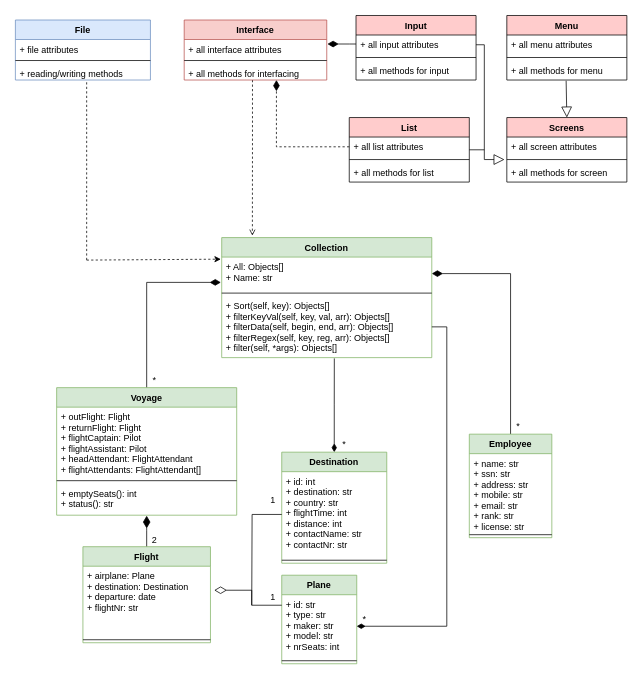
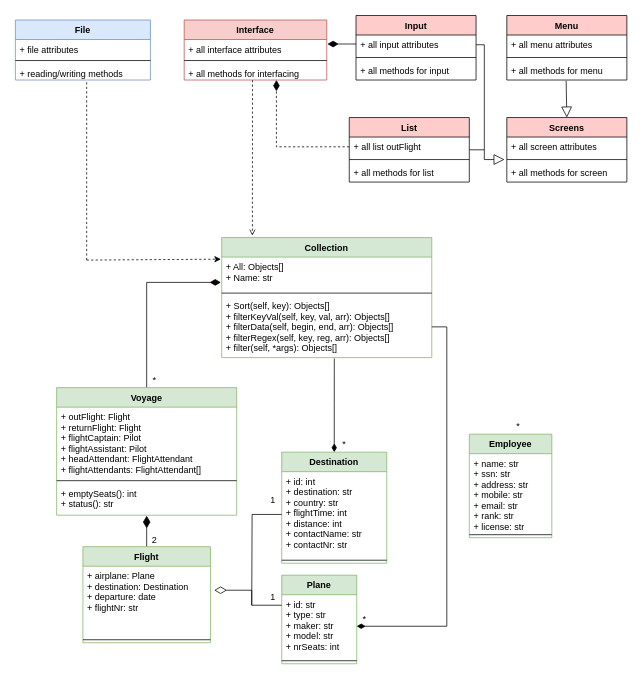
  <mxCell id="0" />
  <mxCell id="1" parent="0" />
- <mxCell id="2" style="edgeStyle=orthogonalEdgeStyle;rounded=0;orthogonalLoop=1;jettySize=auto;html=1;entryX=1;entryY=0.5;entryDx=0;entryDy=0;startArrow=none;startFill=0;startSize=9;endArrow=diamondThin;endFill=1;endSize=12;strokeWidth=1;" edge="1" parent="1" source="3" target="62"><mxGeometry relative="1" as="geometry"><mxPoint x="680" y="507" as="targetPoint" /></mxGeometry></mxCell>
  <mxCell id="3" value="Employee" style="swimlane;fontStyle=1;align=center;verticalAlign=top;childLayout=stackLayout;horizontal=1;startSize=26;horizontalStack=0;resizeParent=1;resizeParentMax=0;resizeLast=0;collapsible=1;marginBottom=0;fillColor=#d5e8d4;strokeColor=#82b366;swimlaneFillColor=none;shadow=0;comic=0;glass=0;rounded=0;" parent="1" vertex="1"><mxGeometry x="625" y="578" width="110" height="138" as="geometry" /></mxCell>
  <mxCell id="4" value="+ name: str&#10;+ ssn: str&#10;+ address: str&#10;+ mobile: str&#10;+ email: str&#10;+ rank: str&#10;+ license: str" style="text;strokeColor=none;fillColor=none;align=left;verticalAlign=top;spacingLeft=4;spacingRight=4;overflow=hidden;rotatable=0;points=[[0,0.5],[1,0.5]];portConstraint=eastwest;" parent="3" vertex="1"><mxGeometry y="26" width="110" height="104" as="geometry" /></mxCell>
  <mxCell id="5" value="" style="line;strokeWidth=1;fillColor=none;align=left;verticalAlign=middle;spacingTop=-1;spacingLeft=3;spacingRight=3;rotatable=0;labelPosition=right;points=[];portConstraint=eastwest;" parent="3" vertex="1"><mxGeometry y="130" width="110" height="8" as="geometry" /></mxCell>
  <mxCell id="6" style="edgeStyle=orthogonalEdgeStyle;rounded=0;orthogonalLoop=1;jettySize=auto;html=1;entryX=0.5;entryY=1.016;entryDx=0;entryDy=0;endArrow=diamondThin;endFill=1;endSize=14;entryPerimeter=0;" parent="1" source="7" target="25" edge="1"><mxGeometry relative="1" as="geometry"><mxPoint x="195" y="644.167" as="targetPoint" /><Array as="points"><mxPoint x="195" y="706" /><mxPoint x="195" y="706" /></Array></mxGeometry></mxCell>
  <mxCell id="7" value="Flight" style="swimlane;fontStyle=1;align=center;verticalAlign=top;childLayout=stackLayout;horizontal=1;startSize=26;horizontalStack=0;resizeParent=1;resizeParentMax=0;resizeLast=0;collapsible=1;marginBottom=0;fillColor=#d5e8d4;strokeColor=#82b366;swimlaneFillColor=none;shadow=0;comic=0;glass=0;rounded=0;" parent="1" vertex="1"><mxGeometry x="110" y="728" width="170" height="128" as="geometry" /></mxCell>
  <mxCell id="8" value="+ airplane: Plane&#10;+ destination: Destination&#10;+ departure: date&#10;+ flightNr: str" style="text;strokeColor=none;fillColor=none;align=left;verticalAlign=top;spacingLeft=4;spacingRight=4;overflow=hidden;rotatable=0;points=[[0,0.5],[1,0.5]];portConstraint=eastwest;" parent="7" vertex="1"><mxGeometry y="26" width="170" height="94" as="geometry" /></mxCell>
  <mxCell id="9" value="" style="line;strokeWidth=1;fillColor=none;align=left;verticalAlign=middle;spacingTop=-1;spacingLeft=3;spacingRight=3;rotatable=0;labelPosition=right;points=[];portConstraint=eastwest;" parent="7" vertex="1"><mxGeometry y="120" width="170" height="8" as="geometry" /></mxCell>
  <mxCell id="10" value="Plane" style="swimlane;fontStyle=1;align=center;verticalAlign=top;childLayout=stackLayout;horizontal=1;startSize=26;horizontalStack=0;resizeParent=1;resizeParentMax=0;resizeLast=0;collapsible=1;marginBottom=0;fillColor=#d5e8d4;strokeColor=#82b366;swimlaneFillColor=none;shadow=0;comic=0;glass=0;rounded=0;" parent="1" vertex="1"><mxGeometry x="375" y="766" width="100" height="118" as="geometry" /></mxCell>
  <mxCell id="11" value="+ id: str&#10;+ type: str&#10;+ maker: str&#10;+ model: str&#10;+ nrSeats: int" style="text;strokeColor=none;fillColor=none;align=left;verticalAlign=top;spacingLeft=4;spacingRight=4;overflow=hidden;rotatable=0;points=[[0,0.5],[1,0.5]];portConstraint=eastwest;" parent="10" vertex="1"><mxGeometry y="26" width="100" height="84" as="geometry" /></mxCell>
  <mxCell id="12" value="" style="line;strokeWidth=1;fillColor=none;align=left;verticalAlign=middle;spacingTop=-1;spacingLeft=3;spacingRight=3;rotatable=0;labelPosition=right;points=[];portConstraint=eastwest;" parent="10" vertex="1"><mxGeometry y="110" width="100" height="8" as="geometry" /></mxCell>
  <mxCell id="13" style="edgeStyle=orthogonalEdgeStyle;rounded=0;orthogonalLoop=1;jettySize=auto;html=1;entryX=0.536;entryY=1.012;entryDx=0;entryDy=0;entryPerimeter=0;startArrow=diamondThin;startFill=1;startSize=9;endArrow=none;endFill=0;endSize=12;strokeWidth=1;" edge="1" parent="1" source="14" target="64"><mxGeometry relative="1" as="geometry" /></mxCell>
  <mxCell id="14" value="Destination" style="swimlane;fontStyle=1;align=center;verticalAlign=top;childLayout=stackLayout;horizontal=1;startSize=26;horizontalStack=0;resizeParent=1;resizeParentMax=0;resizeLast=0;collapsible=1;marginBottom=0;fillColor=#d5e8d4;strokeColor=#82b366;swimlaneFillColor=none;shadow=0;comic=0;glass=0;rounded=0;" parent="1" vertex="1"><mxGeometry x="375" y="602" width="140" height="148" as="geometry" /></mxCell>
  <mxCell id="15" value="+ id: int&#10;+ destination: str&#10;+ country: str&#10;+ flightTime: int&#10;+ distance: int&#10;+ contactName: str&#10;+ contactNr: str" style="text;strokeColor=none;fillColor=none;align=left;verticalAlign=top;spacingLeft=4;spacingRight=4;overflow=hidden;rotatable=0;points=[[0,0.5],[1,0.5]];portConstraint=eastwest;" parent="14" vertex="1"><mxGeometry y="26" width="140" height="114" as="geometry" /></mxCell>
  <mxCell id="16" value="" style="line;strokeWidth=1;fillColor=none;align=left;verticalAlign=middle;spacingTop=-1;spacingLeft=3;spacingRight=3;rotatable=0;labelPosition=right;points=[];portConstraint=eastwest;" parent="14" vertex="1"><mxGeometry y="140" width="140" height="8" as="geometry" /></mxCell>
  <mxCell id="17" style="edgeStyle=orthogonalEdgeStyle;rounded=0;orthogonalLoop=1;jettySize=auto;html=1;endArrow=diamondThin;endFill=0;endSize=14;" parent="1" source="11" edge="1"><mxGeometry relative="1" as="geometry"><Array as="points"><mxPoint x="335" y="806" /><mxPoint x="335" y="786" /></Array><mxPoint x="285" y="786" as="targetPoint" /></mxGeometry></mxCell>
  <mxCell id="18" value="2" style="text;html=1;align=center;verticalAlign=middle;resizable=0;points=[];;autosize=1;" parent="1" vertex="1"><mxGeometry x="195" y="710" width="20" height="20" as="geometry" /></mxCell>
  <mxCell id="19" value="1" style="text;html=1;align=center;verticalAlign=middle;resizable=0;points=[];;autosize=1;" parent="1" vertex="1"><mxGeometry x="353" y="785" width="20" height="20" as="geometry" /></mxCell>
  <mxCell id="20" value="1" style="text;html=1;align=center;verticalAlign=middle;resizable=0;points=[];;autosize=1;" parent="1" vertex="1"><mxGeometry x="353" y="656" width="20" height="20" as="geometry" /></mxCell>
  <mxCell id="21" style="edgeStyle=orthogonalEdgeStyle;rounded=0;orthogonalLoop=1;jettySize=auto;html=1;entryX=-0.004;entryY=0.766;entryDx=0;entryDy=0;entryPerimeter=0;endArrow=diamondThin;endFill=1;endSize=12;strokeWidth=1;" edge="1" parent="1" source="22" target="62"><mxGeometry relative="1" as="geometry"><mxPoint x="195" y="417" as="targetPoint" /></mxGeometry></mxCell>
  <mxCell id="22" value="Voyage" style="swimlane;fontStyle=1;align=center;verticalAlign=top;childLayout=stackLayout;horizontal=1;startSize=26;horizontalStack=0;resizeParent=1;resizeParentMax=0;resizeLast=0;collapsible=1;marginBottom=0;strokeColor=#82b366;fillColor=#d5e8d4;swimlaneFillColor=none;shadow=0;comic=0;glass=0;rounded=0;" parent="1" vertex="1"><mxGeometry x="75" y="516" width="240" height="170" as="geometry" /></mxCell>
  <mxCell id="23" value="+ outFlight: Flight&#10;+ returnFlight: Flight&#10;+ flightCaptain: Pilot&#10;+ flightAssistant: Pilot&#10;+ headAttendant: FlightAttendant&#10;+ flightAttendants: FlightAttendant[]&#10;" style="text;strokeColor=none;fillColor=none;align=left;verticalAlign=top;spacingLeft=4;spacingRight=4;overflow=hidden;rotatable=0;points=[[0,0.5],[1,0.5]];portConstraint=eastwest;" parent="22" vertex="1"><mxGeometry y="26" width="240" height="94" as="geometry" /></mxCell>
  <mxCell id="24" value="" style="line;strokeWidth=1;fillColor=none;align=left;verticalAlign=middle;spacingTop=-1;spacingLeft=3;spacingRight=3;rotatable=0;labelPosition=right;points=[];portConstraint=eastwest;" parent="22" vertex="1"><mxGeometry y="120" width="240" height="8" as="geometry" /></mxCell>
  <mxCell id="25" value="+ emptySeats(): int&#10;+ status(): str" style="text;strokeColor=none;fillColor=none;align=left;verticalAlign=top;spacingLeft=4;spacingRight=4;overflow=hidden;rotatable=0;points=[[0,0.5],[1,0.5]];portConstraint=eastwest;" parent="22" vertex="1"><mxGeometry y="128" width="240" height="42" as="geometry" /></mxCell>
  <mxCell id="26" style="edgeStyle=orthogonalEdgeStyle;rounded=0;orthogonalLoop=1;jettySize=auto;html=1;entryX=0.146;entryY=-0.016;entryDx=0;entryDy=0;dashed=1;entryPerimeter=0;endArrow=open;" parent="1" source="27" target="61" edge="1"><mxGeometry relative="1" as="geometry"><Array as="points"><mxPoint x="336" y="196" /><mxPoint x="336" y="196" /></Array><mxPoint x="710" y="316" as="targetPoint" /></mxGeometry></mxCell>
  <mxCell id="27" value="Interface" style="swimlane;fontStyle=1;align=center;verticalAlign=top;childLayout=stackLayout;horizontal=1;startSize=26;horizontalStack=0;resizeParent=1;resizeParentMax=0;resizeLast=0;collapsible=1;marginBottom=0;fillColor=#f8cecc;strokeColor=#b85450;" parent="1" vertex="1"><mxGeometry x="245" y="26" width="190" height="80" as="geometry" /></mxCell>
  <mxCell id="28" value="+ all interface attributes" style="text;align=left;verticalAlign=top;spacingLeft=4;spacingRight=4;overflow=hidden;rotatable=0;points=[[0,0.5],[1,0.5]];portConstraint=eastwest;" parent="27" vertex="1"><mxGeometry y="26" width="190" height="24" as="geometry" /></mxCell>
  <mxCell id="29" value="" style="line;strokeWidth=1;align=left;verticalAlign=middle;spacingTop=-1;spacingLeft=3;spacingRight=3;rotatable=0;labelPosition=right;points=[];portConstraint=eastwest;" parent="27" vertex="1"><mxGeometry y="50" width="190" height="8" as="geometry" /></mxCell>
  <mxCell id="30" value="+ all methods for interfacing" style="text;align=left;verticalAlign=top;spacingLeft=4;spacingRight=4;overflow=hidden;rotatable=0;points=[[0,0.5],[1,0.5]];portConstraint=eastwest;" parent="27" vertex="1"><mxGeometry y="58" width="190" height="22" as="geometry" /></mxCell>
  <mxCell id="31" value="*" style="text;html=1;align=center;verticalAlign=middle;resizable=0;points=[];;autosize=1;" parent="1" vertex="1"><mxGeometry x="195" y="496" width="20" height="20" as="geometry" /></mxCell>
  <mxCell id="32" value="*" style="text;html=1;align=center;verticalAlign=middle;resizable=0;points=[];;autosize=1;" parent="1" vertex="1"><mxGeometry x="447.5" y="581" width="20" height="20" as="geometry" /></mxCell>
  <mxCell id="33" value="*" style="text;html=1;align=center;verticalAlign=middle;resizable=0;points=[];;autosize=1;" parent="1" vertex="1"><mxGeometry x="680" y="558" width="20" height="20" as="geometry" /></mxCell>
  <mxCell id="34" value="*" style="text;html=1;align=center;verticalAlign=middle;resizable=0;points=[];;autosize=1;" parent="1" vertex="1"><mxGeometry x="475" y="815" width="20" height="20" as="geometry" /></mxCell>
  <mxCell id="35" value="File" style="swimlane;fontStyle=1;align=center;verticalAlign=top;childLayout=stackLayout;horizontal=1;startSize=26;horizontalStack=0;resizeParent=1;resizeParentMax=0;resizeLast=0;collapsible=1;marginBottom=0;fillColor=#dae8fc;strokeColor=#6c8ebf;" parent="1" vertex="1"><mxGeometry x="20" y="26" width="180" height="80" as="geometry" /></mxCell>
  <mxCell id="36" value="+ file attributes" style="text;align=left;verticalAlign=top;spacingLeft=4;spacingRight=4;overflow=hidden;rotatable=0;points=[[0,0.5],[1,0.5]];portConstraint=eastwest;" parent="35" vertex="1"><mxGeometry y="26" width="180" height="24" as="geometry" /></mxCell>
  <mxCell id="37" value="" style="line;strokeWidth=1;align=left;verticalAlign=middle;spacingTop=-1;spacingLeft=3;spacingRight=3;rotatable=0;labelPosition=right;points=[];portConstraint=eastwest;" parent="35" vertex="1"><mxGeometry y="50" width="180" height="8" as="geometry" /></mxCell>
  <mxCell id="38" value="+ reading/writing methods" style="text;align=left;verticalAlign=top;spacingLeft=4;spacingRight=4;overflow=hidden;rotatable=0;points=[[0,0.5],[1,0.5]];portConstraint=eastwest;" parent="35" vertex="1"><mxGeometry y="58" width="180" height="22" as="geometry" /></mxCell>
  <mxCell id="39" style="edgeStyle=orthogonalEdgeStyle;rounded=0;orthogonalLoop=1;jettySize=auto;html=1;endArrow=none;endFill=0;endSize=12;strokeWidth=1;" edge="1" parent="1" source="15"><mxGeometry relative="1" as="geometry"><mxPoint x="335" y="806" as="targetPoint" /></mxGeometry></mxCell>
  <mxCell id="40" value="Screens" style="swimlane;fontStyle=1;align=center;verticalAlign=top;childLayout=stackLayout;horizontal=1;startSize=26;horizontalStack=0;resizeParent=1;resizeParentMax=0;resizeLast=0;collapsible=1;marginBottom=0;fillColor=#FFCCCC;" vertex="1" parent="1"><mxGeometry x="675" y="156" width="160" height="86" as="geometry" /></mxCell>
  <mxCell id="41" value="+ all screen attributes" style="text;strokeColor=none;fillColor=none;align=left;verticalAlign=top;spacingLeft=4;spacingRight=4;overflow=hidden;rotatable=0;points=[[0,0.5],[1,0.5]];portConstraint=eastwest;" vertex="1" parent="40"><mxGeometry y="26" width="160" height="26" as="geometry" /></mxCell>
  <mxCell id="42" value="" style="line;strokeWidth=1;fillColor=none;align=left;verticalAlign=middle;spacingTop=-1;spacingLeft=3;spacingRight=3;rotatable=0;labelPosition=right;points=[];portConstraint=eastwest;" vertex="1" parent="40"><mxGeometry y="52" width="160" height="8" as="geometry" /></mxCell>
  <mxCell id="43" value="+ all methods for screen" style="text;strokeColor=none;fillColor=none;align=left;verticalAlign=top;spacingLeft=4;spacingRight=4;overflow=hidden;rotatable=0;points=[[0,0.5],[1,0.5]];portConstraint=eastwest;" vertex="1" parent="40"><mxGeometry y="60" width="160" height="26" as="geometry" /></mxCell>
  <mxCell id="44" value="Input" style="swimlane;fontStyle=1;align=center;verticalAlign=top;childLayout=stackLayout;horizontal=1;startSize=26;horizontalStack=0;resizeParent=1;resizeParentMax=0;resizeLast=0;collapsible=1;marginBottom=0;fillColor=#FFCCCC;" vertex="1" parent="1"><mxGeometry x="474" y="20" width="160" height="86" as="geometry" /></mxCell>
  <mxCell id="45" value="+ all input attributes" style="text;strokeColor=none;fillColor=none;align=left;verticalAlign=top;spacingLeft=4;spacingRight=4;overflow=hidden;rotatable=0;points=[[0,0.5],[1,0.5]];portConstraint=eastwest;" vertex="1" parent="44"><mxGeometry y="26" width="160" height="26" as="geometry" /></mxCell>
  <mxCell id="46" value="" style="line;strokeWidth=1;fillColor=none;align=left;verticalAlign=middle;spacingTop=-1;spacingLeft=3;spacingRight=3;rotatable=0;labelPosition=right;points=[];portConstraint=eastwest;" vertex="1" parent="44"><mxGeometry y="52" width="160" height="8" as="geometry" /></mxCell>
  <mxCell id="47" value="+ all methods for input" style="text;strokeColor=none;fillColor=none;align=left;verticalAlign=top;spacingLeft=4;spacingRight=4;overflow=hidden;rotatable=0;points=[[0,0.5],[1,0.5]];portConstraint=eastwest;" vertex="1" parent="44"><mxGeometry y="60" width="160" height="26" as="geometry" /></mxCell>
  <mxCell id="48" value="Menu" style="swimlane;fontStyle=1;align=center;verticalAlign=top;childLayout=stackLayout;horizontal=1;startSize=26;horizontalStack=0;resizeParent=1;resizeParentMax=0;resizeLast=0;collapsible=1;marginBottom=0;fillColor=#FFCCCC;" vertex="1" parent="1"><mxGeometry x="675" y="20" width="160" height="86" as="geometry" /></mxCell>
  <mxCell id="49" value="+ all menu attributes" style="text;strokeColor=none;fillColor=none;align=left;verticalAlign=top;spacingLeft=4;spacingRight=4;overflow=hidden;rotatable=0;points=[[0,0.5],[1,0.5]];portConstraint=eastwest;" vertex="1" parent="48"><mxGeometry y="26" width="160" height="26" as="geometry" /></mxCell>
  <mxCell id="50" value="" style="line;strokeWidth=1;fillColor=none;align=left;verticalAlign=middle;spacingTop=-1;spacingLeft=3;spacingRight=3;rotatable=0;labelPosition=right;points=[];portConstraint=eastwest;" vertex="1" parent="48"><mxGeometry y="52" width="160" height="8" as="geometry" /></mxCell>
  <mxCell id="51" value="+ all methods for menu" style="text;strokeColor=none;fillColor=none;align=left;verticalAlign=top;spacingLeft=4;spacingRight=4;overflow=hidden;rotatable=0;points=[[0,0.5],[1,0.5]];portConstraint=eastwest;" vertex="1" parent="48"><mxGeometry y="60" width="160" height="26" as="geometry" /></mxCell>
  <mxCell id="52" style="edgeStyle=orthogonalEdgeStyle;rounded=0;orthogonalLoop=1;jettySize=auto;html=1;startArrow=none;startFill=0;startSize=9;endArrow=none;endFill=0;endSize=12;strokeWidth=1;" edge="1" parent="1" source="53"><mxGeometry relative="1" as="geometry"><mxPoint x="645" y="199" as="targetPoint" /></mxGeometry></mxCell>
  <mxCell id="53" value="List" style="swimlane;fontStyle=1;align=center;verticalAlign=top;childLayout=stackLayout;horizontal=1;startSize=26;horizontalStack=0;resizeParent=1;resizeParentMax=0;resizeLast=0;collapsible=1;marginBottom=0;fillColor=#FFCCCC;" vertex="1" parent="1"><mxGeometry x="465" y="156" width="160" height="86" as="geometry" /></mxCell>
- <mxCell id="54" value="+ all list attributes" style="text;strokeColor=none;fillColor=none;align=left;verticalAlign=top;spacingLeft=4;spacingRight=4;overflow=hidden;rotatable=0;points=[[0,0.5],[1,0.5]];portConstraint=eastwest;" vertex="1" parent="53"><mxGeometry y="26" width="160" height="26" as="geometry" /></mxCell>
+ <mxCell id="54" value="+ all list outFlight" style="text;strokeColor=none;fillColor=none;align=left;verticalAlign=top;spacingLeft=4;spacingRight=4;overflow=hidden;rotatable=0;points=[[0,0.5],[1,0.5]];portConstraint=eastwest;" vertex="1" parent="53"><mxGeometry y="26" width="160" height="26" as="geometry" /></mxCell>
  <mxCell id="55" value="" style="line;strokeWidth=1;fillColor=none;align=left;verticalAlign=middle;spacingTop=-1;spacingLeft=3;spacingRight=3;rotatable=0;labelPosition=right;points=[];portConstraint=eastwest;" vertex="1" parent="53"><mxGeometry y="52" width="160" height="8" as="geometry" /></mxCell>
  <mxCell id="56" value="+ all methods for list" style="text;strokeColor=none;fillColor=none;align=left;verticalAlign=top;spacingLeft=4;spacingRight=4;overflow=hidden;rotatable=0;points=[[0,0.5],[1,0.5]];portConstraint=eastwest;" vertex="1" parent="53"><mxGeometry y="60" width="160" height="26" as="geometry" /></mxCell>
  <mxCell id="57" style="edgeStyle=orthogonalEdgeStyle;rounded=0;orthogonalLoop=1;jettySize=auto;html=1;entryX=0.5;entryY=0;entryDx=0;entryDy=0;startArrow=none;startFill=0;endArrow=block;endFill=0;endSize=12;strokeWidth=1;exitX=0.494;exitY=1.038;exitDx=0;exitDy=0;exitPerimeter=0;" edge="1" parent="1" source="51" target="40"><mxGeometry relative="1" as="geometry" /></mxCell>
  <mxCell id="58" style="edgeStyle=orthogonalEdgeStyle;rounded=0;orthogonalLoop=1;jettySize=auto;html=1;entryX=-0.019;entryY=1.154;entryDx=0;entryDy=0;startArrow=none;startFill=0;startSize=9;endArrow=block;endFill=0;endSize=12;strokeWidth=1;entryPerimeter=0;" edge="1" parent="1" source="45" target="41"><mxGeometry relative="1" as="geometry"><Array as="points"><mxPoint x="645" y="59" /><mxPoint x="645" y="212" /></Array></mxGeometry></mxCell>
  <mxCell id="59" style="edgeStyle=orthogonalEdgeStyle;rounded=0;orthogonalLoop=1;jettySize=auto;html=1;entryX=0.647;entryY=1;entryDx=0;entryDy=0;entryPerimeter=0;startArrow=none;startFill=0;startSize=9;endArrow=diamondThin;endFill=1;endSize=12;strokeWidth=1;dashed=1;" edge="1" parent="1" source="54" target="30"><mxGeometry relative="1" as="geometry" /></mxCell>
  <mxCell id="60" style="edgeStyle=orthogonalEdgeStyle;rounded=0;orthogonalLoop=1;jettySize=auto;html=1;entryX=1.005;entryY=0.25;entryDx=0;entryDy=0;entryPerimeter=0;startArrow=none;startFill=0;startSize=9;endArrow=diamondThin;endFill=1;endSize=12;strokeWidth=1;" edge="1" parent="1" source="45" target="28"><mxGeometry relative="1" as="geometry"><Array as="points"><mxPoint x="465" y="58" /><mxPoint x="465" y="58" /></Array></mxGeometry></mxCell>
  <mxCell id="61" value="Collection" style="swimlane;fontStyle=1;align=center;verticalAlign=top;childLayout=stackLayout;horizontal=1;startSize=26;horizontalStack=0;resizeParent=1;resizeParentMax=0;resizeLast=0;collapsible=1;marginBottom=0;fillColor=#d5e8d4;strokeColor=#82b366;" vertex="1" parent="1"><mxGeometry x="295" y="316" width="280" height="160" as="geometry" /></mxCell>
  <mxCell id="62" value="+ All: Objects[]&#10;+ Name: str" style="text;strokeColor=none;fillColor=none;align=left;verticalAlign=top;spacingLeft=4;spacingRight=4;overflow=hidden;rotatable=0;points=[[0,0.5],[1,0.5]];portConstraint=eastwest;" vertex="1" parent="61"><mxGeometry y="26" width="280" height="44" as="geometry" /></mxCell>
  <mxCell id="63" value="" style="line;strokeWidth=1;fillColor=none;align=left;verticalAlign=middle;spacingTop=-1;spacingLeft=3;spacingRight=3;rotatable=0;labelPosition=right;points=[];portConstraint=eastwest;" vertex="1" parent="61"><mxGeometry y="70" width="280" height="8" as="geometry" /></mxCell>
  <mxCell id="64" value="+ Sort(self, key): Objects[]&#10;+ filterKeyVal(self, key, val, arr): Objects[]&#10;+ filterData(self, begin, end, arr): Objects[]&#10;+ filterRegex(self, key, reg, arr): Objects[]&#10;+ filter(self, *args): Objects[]" style="text;strokeColor=none;fillColor=none;align=left;verticalAlign=top;spacingLeft=4;spacingRight=4;overflow=hidden;rotatable=0;points=[[0,0.5],[1,0.5]];portConstraint=eastwest;" vertex="1" parent="61"><mxGeometry y="78" width="280" height="82" as="geometry" /></mxCell>
  <mxCell id="65" value="" style="endArrow=none;dashed=1;html=1;strokeWidth=1;" edge="1" parent="1"><mxGeometry width="50" height="50" relative="1" as="geometry"><mxPoint x="115" y="346" as="sourcePoint" /><mxPoint x="115" y="107" as="targetPoint" /></mxGeometry></mxCell>
  <mxCell id="66" value="" style="endArrow=classic;dashed=1;html=1;strokeWidth=1;entryX=-0.004;entryY=0.063;entryDx=0;entryDy=0;entryPerimeter=0;endFill=1;" edge="1" parent="1" target="62"><mxGeometry width="50" height="50" relative="1" as="geometry"><mxPoint x="115" y="346" as="sourcePoint" /><mxPoint x="205" y="276" as="targetPoint" /></mxGeometry></mxCell>
  <mxCell id="67" style="edgeStyle=orthogonalEdgeStyle;rounded=0;orthogonalLoop=1;jettySize=auto;html=1;startArrow=diamondThin;startFill=1;startSize=9;endArrow=none;endFill=0;endSize=12;strokeWidth=1;entryX=1;entryY=0.5;entryDx=0;entryDy=0;" edge="1" parent="1" source="11" target="64"><mxGeometry relative="1" as="geometry"><mxPoint x="615" y="416" as="targetPoint" /></mxGeometry></mxCell>
